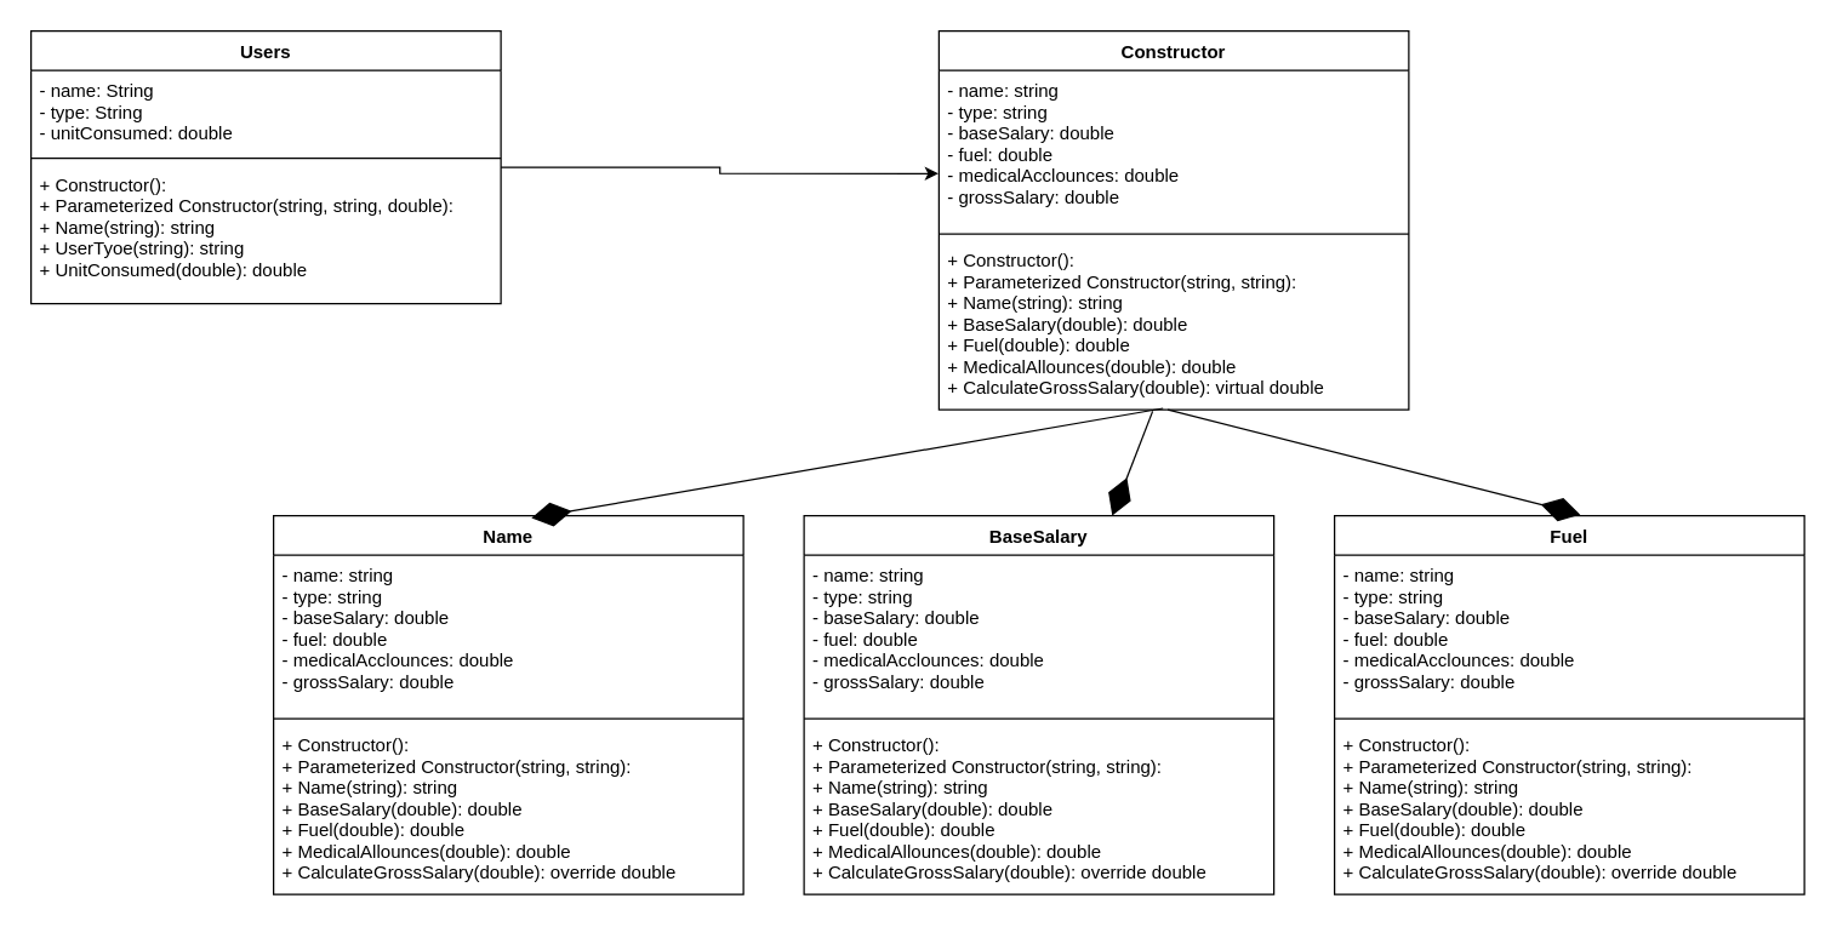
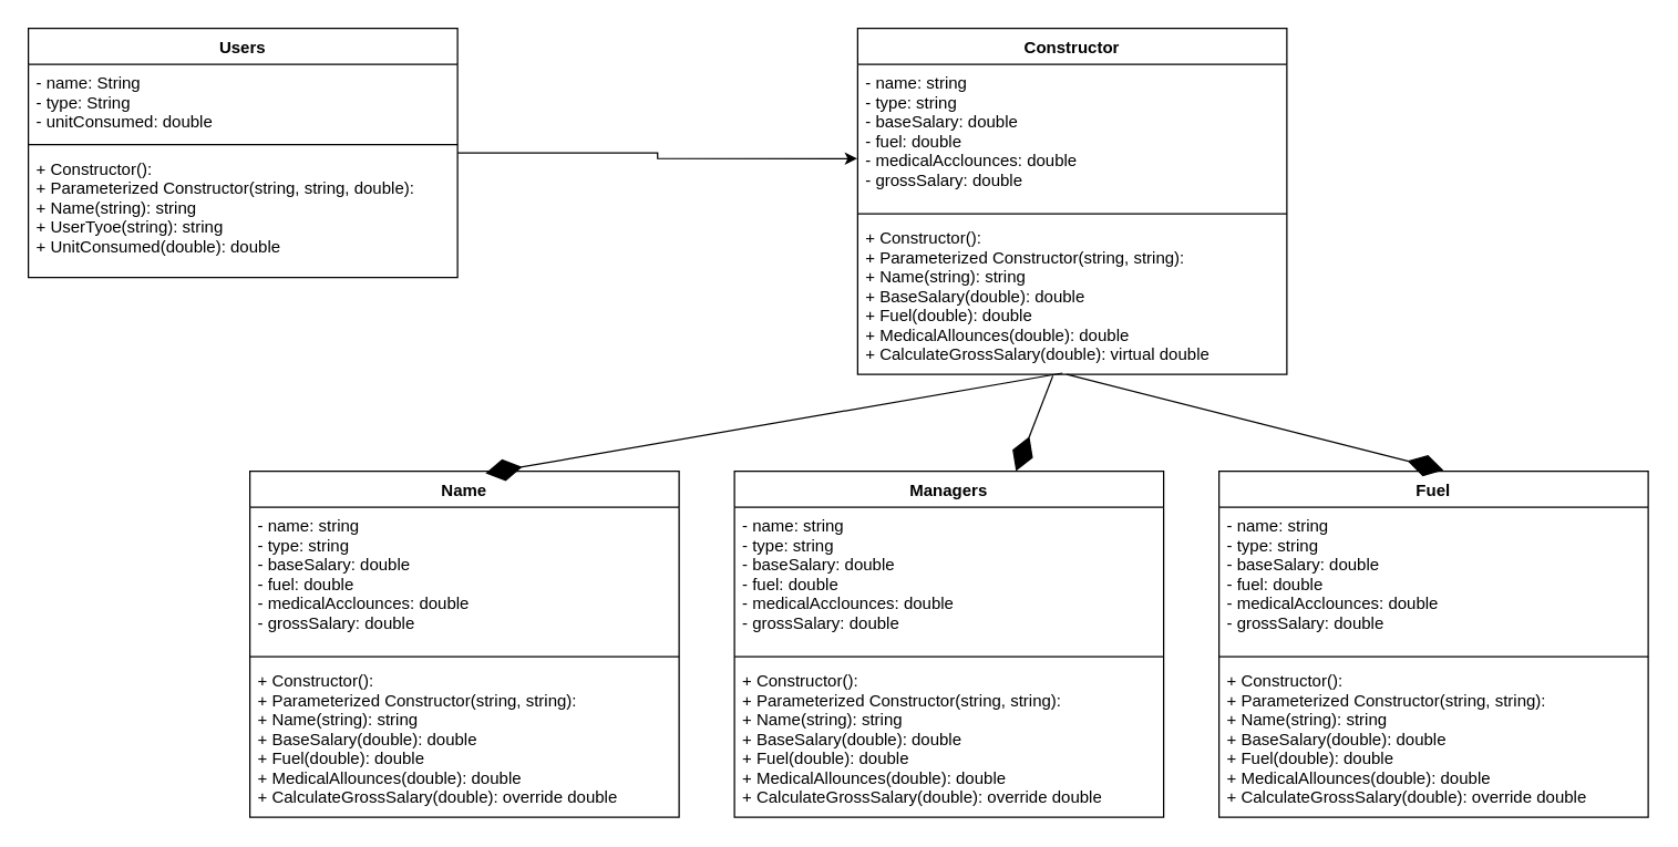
  <mxCell id="0" />
  <mxCell id="1" parent="0" />
  <mxCell id="2" style="edgeStyle=orthogonalEdgeStyle;rounded=0;orthogonalLoop=1;jettySize=auto;html=1;entryX=-0.001;entryY=0.655;entryDx=0;entryDy=0;entryPerimeter=0;" edge="1" parent="1" source="3" target="8"><mxGeometry relative="1" as="geometry" /></mxCell>
  <mxCell id="3" value="Users" style="swimlane;fontStyle=1;align=center;verticalAlign=top;childLayout=stackLayout;horizontal=1;startSize=26;horizontalStack=0;resizeParent=1;resizeParentMax=0;resizeLast=0;collapsible=1;marginBottom=0;" vertex="1" parent="1"><mxGeometry x="20" y="20" width="310" height="180" as="geometry" /></mxCell>
  <mxCell id="4" value="- name: String&#10;- type: String&#10;- unitConsumed: double" style="text;strokeColor=none;fillColor=none;align=left;verticalAlign=top;spacingLeft=4;spacingRight=4;overflow=hidden;rotatable=0;points=[[0,0.5],[1,0.5]];portConstraint=eastwest;" vertex="1" parent="3"><mxGeometry y="26" width="310" height="54" as="geometry" /></mxCell>
  <mxCell id="5" value="" style="line;strokeWidth=1;fillColor=none;align=left;verticalAlign=middle;spacingTop=-1;spacingLeft=3;spacingRight=3;rotatable=0;labelPosition=right;points=[];portConstraint=eastwest;" vertex="1" parent="3"><mxGeometry y="80" width="310" height="8" as="geometry" /></mxCell>
  <mxCell id="6" value="+ Constructor(): &#10;+ Parameterized Constructor(string, string, double): &#10;+ Name(string): string&#10;+ UserTyoe(string): string&#10;+ UnitConsumed(double): double &#10;" style="text;strokeColor=none;fillColor=none;align=left;verticalAlign=top;spacingLeft=4;spacingRight=4;overflow=hidden;rotatable=0;points=[[0,0.5],[1,0.5]];portConstraint=eastwest;" vertex="1" parent="3"><mxGeometry y="88" width="310" height="92" as="geometry" /></mxCell>
  <mxCell id="7" value="Constructor" style="swimlane;fontStyle=1;align=center;verticalAlign=top;childLayout=stackLayout;horizontal=1;startSize=26;horizontalStack=0;resizeParent=1;resizeParentMax=0;resizeLast=0;collapsible=1;marginBottom=0;" vertex="1" parent="1"><mxGeometry x="619" y="20" width="310" height="250" as="geometry" /></mxCell>
  <mxCell id="8" value="- name: string&#10;- type: string&#10;- baseSalary: double&#10;- fuel: double &#10;- medicalAcclounces: double  &#10;- grossSalary: double " style="text;strokeColor=none;fillColor=none;align=left;verticalAlign=top;spacingLeft=4;spacingRight=4;overflow=hidden;rotatable=0;points=[[0,0.5],[1,0.5]];portConstraint=eastwest;" vertex="1" parent="7"><mxGeometry y="26" width="310" height="104" as="geometry" /></mxCell>
  <mxCell id="9" value="" style="line;strokeWidth=1;fillColor=none;align=left;verticalAlign=middle;spacingTop=-1;spacingLeft=3;spacingRight=3;rotatable=0;labelPosition=right;points=[];portConstraint=eastwest;" vertex="1" parent="7"><mxGeometry y="130" width="310" height="8" as="geometry" /></mxCell>
  <mxCell id="10" value="+ Constructor(): &#10;+ Parameterized Constructor(string, string): &#10;+ Name(string): string&#10;+ BaseSalary(double): double&#10;+ Fuel(double): double &#10;+ MedicalAllounces(double): double &#10;+ CalculateGrossSalary(double): virtual double &#10;" style="text;strokeColor=none;fillColor=none;align=left;verticalAlign=top;spacingLeft=4;spacingRight=4;overflow=hidden;rotatable=0;points=[[0,0.5],[1,0.5]];portConstraint=eastwest;" vertex="1" parent="7"><mxGeometry y="138" width="310" height="112" as="geometry" /></mxCell>
  <mxCell id="11" value="Name" style="swimlane;fontStyle=1;align=center;verticalAlign=top;childLayout=stackLayout;horizontal=1;startSize=26;horizontalStack=0;resizeParent=1;resizeParentMax=0;resizeLast=0;collapsible=1;marginBottom=0;" vertex="1" parent="1"><mxGeometry x="180" y="340" width="310" height="250" as="geometry" /></mxCell>
  <mxCell id="12" value="- name: string&#10;- type: string&#10;- baseSalary: double&#10;- fuel: double &#10;- medicalAcclounces: double  &#10;- grossSalary: double " style="text;strokeColor=none;fillColor=none;align=left;verticalAlign=top;spacingLeft=4;spacingRight=4;overflow=hidden;rotatable=0;points=[[0,0.5],[1,0.5]];portConstraint=eastwest;" vertex="1" parent="11"><mxGeometry y="26" width="310" height="104" as="geometry" /></mxCell>
  <mxCell id="13" value="" style="line;strokeWidth=1;fillColor=none;align=left;verticalAlign=middle;spacingTop=-1;spacingLeft=3;spacingRight=3;rotatable=0;labelPosition=right;points=[];portConstraint=eastwest;" vertex="1" parent="11"><mxGeometry y="130" width="310" height="8" as="geometry" /></mxCell>
  <mxCell id="14" value="+ Constructor(): &#10;+ Parameterized Constructor(string, string): &#10;+ Name(string): string&#10;+ BaseSalary(double): double&#10;+ Fuel(double): double &#10;+ MedicalAllounces(double): double &#10;+ CalculateGrossSalary(double): override double &#10;" style="text;strokeColor=none;fillColor=none;align=left;verticalAlign=top;spacingLeft=4;spacingRight=4;overflow=hidden;rotatable=0;points=[[0,0.5],[1,0.5]];portConstraint=eastwest;" vertex="1" parent="11"><mxGeometry y="138" width="310" height="112" as="geometry" /></mxCell>
- <mxCell id="15" value="BaseSalary" style="swimlane;fontStyle=1;align=center;verticalAlign=top;childLayout=stackLayout;horizontal=1;startSize=26;horizontalStack=0;resizeParent=1;resizeParentMax=0;resizeLast=0;collapsible=1;marginBottom=0;" vertex="1" parent="1"><mxGeometry x="530" y="340" width="310" height="250" as="geometry" /></mxCell>
+ <mxCell id="15" value="Managers" style="swimlane;fontStyle=1;align=center;verticalAlign=top;childLayout=stackLayout;horizontal=1;startSize=26;horizontalStack=0;resizeParent=1;resizeParentMax=0;resizeLast=0;collapsible=1;marginBottom=0;" vertex="1" parent="1"><mxGeometry x="530" y="340" width="310" height="250" as="geometry" /></mxCell>
  <mxCell id="16" value="- name: string&#10;- type: string&#10;- baseSalary: double&#10;- fuel: double &#10;- medicalAcclounces: double  &#10;- grossSalary: double " style="text;strokeColor=none;fillColor=none;align=left;verticalAlign=top;spacingLeft=4;spacingRight=4;overflow=hidden;rotatable=0;points=[[0,0.5],[1,0.5]];portConstraint=eastwest;" vertex="1" parent="15"><mxGeometry y="26" width="310" height="104" as="geometry" /></mxCell>
  <mxCell id="17" value="" style="line;strokeWidth=1;fillColor=none;align=left;verticalAlign=middle;spacingTop=-1;spacingLeft=3;spacingRight=3;rotatable=0;labelPosition=right;points=[];portConstraint=eastwest;" vertex="1" parent="15"><mxGeometry y="130" width="310" height="8" as="geometry" /></mxCell>
  <mxCell id="18" value="+ Constructor(): &#10;+ Parameterized Constructor(string, string): &#10;+ Name(string): string&#10;+ BaseSalary(double): double&#10;+ Fuel(double): double &#10;+ MedicalAllounces(double): double &#10;+ CalculateGrossSalary(double): override double &#10;" style="text;strokeColor=none;fillColor=none;align=left;verticalAlign=top;spacingLeft=4;spacingRight=4;overflow=hidden;rotatable=0;points=[[0,0.5],[1,0.5]];portConstraint=eastwest;" vertex="1" parent="15"><mxGeometry y="138" width="310" height="112" as="geometry" /></mxCell>
  <mxCell id="19" value="Fuel" style="swimlane;fontStyle=1;align=center;verticalAlign=top;childLayout=stackLayout;horizontal=1;startSize=26;horizontalStack=0;resizeParent=1;resizeParentMax=0;resizeLast=0;collapsible=1;marginBottom=0;" vertex="1" parent="1"><mxGeometry x="880" y="340" width="310" height="250" as="geometry" /></mxCell>
  <mxCell id="20" value="- name: string&#10;- type: string&#10;- baseSalary: double&#10;- fuel: double &#10;- medicalAcclounces: double  &#10;- grossSalary: double " style="text;strokeColor=none;fillColor=none;align=left;verticalAlign=top;spacingLeft=4;spacingRight=4;overflow=hidden;rotatable=0;points=[[0,0.5],[1,0.5]];portConstraint=eastwest;" vertex="1" parent="19"><mxGeometry y="26" width="310" height="104" as="geometry" /></mxCell>
  <mxCell id="21" value="" style="line;strokeWidth=1;fillColor=none;align=left;verticalAlign=middle;spacingTop=-1;spacingLeft=3;spacingRight=3;rotatable=0;labelPosition=right;points=[];portConstraint=eastwest;" vertex="1" parent="19"><mxGeometry y="130" width="310" height="8" as="geometry" /></mxCell>
  <mxCell id="22" value="+ Constructor(): &#10;+ Parameterized Constructor(string, string): &#10;+ Name(string): string&#10;+ BaseSalary(double): double&#10;+ Fuel(double): double &#10;+ MedicalAllounces(double): double &#10;+ CalculateGrossSalary(double): override double &#10;" style="text;strokeColor=none;fillColor=none;align=left;verticalAlign=top;spacingLeft=4;spacingRight=4;overflow=hidden;rotatable=0;points=[[0,0.5],[1,0.5]];portConstraint=eastwest;" vertex="1" parent="19"><mxGeometry y="138" width="310" height="112" as="geometry" /></mxCell>
  <mxCell id="23" value="" style="endArrow=diamondThin;endFill=1;endSize=24;html=1;rounded=0;entryX=0.549;entryY=0.006;entryDx=0;entryDy=0;entryPerimeter=0;exitX=0.477;exitY=0.992;exitDx=0;exitDy=0;exitPerimeter=0;" edge="1" parent="1" source="10" target="11"><mxGeometry width="160" relative="1" as="geometry"><mxPoint x="520" y="460" as="sourcePoint" /><mxPoint x="680" y="460" as="targetPoint" /></mxGeometry></mxCell>
  <mxCell id="24" value="" style="endArrow=diamondThin;endFill=1;endSize=24;html=1;rounded=0;" edge="1" parent="1" target="15"><mxGeometry width="160" relative="1" as="geometry"><mxPoint x="760" y="271" as="sourcePoint" /><mxPoint x="360.19" y="351.5" as="targetPoint" /></mxGeometry></mxCell>
  <mxCell id="25" value="" style="endArrow=diamondThin;endFill=1;endSize=24;html=1;rounded=0;entryX=0.523;entryY=-0.003;entryDx=0;entryDy=0;entryPerimeter=0;" edge="1" parent="1" target="19"><mxGeometry width="160" relative="1" as="geometry"><mxPoint x="770" y="270" as="sourcePoint" /><mxPoint x="743.325" y="350" as="targetPoint" /></mxGeometry></mxCell>
